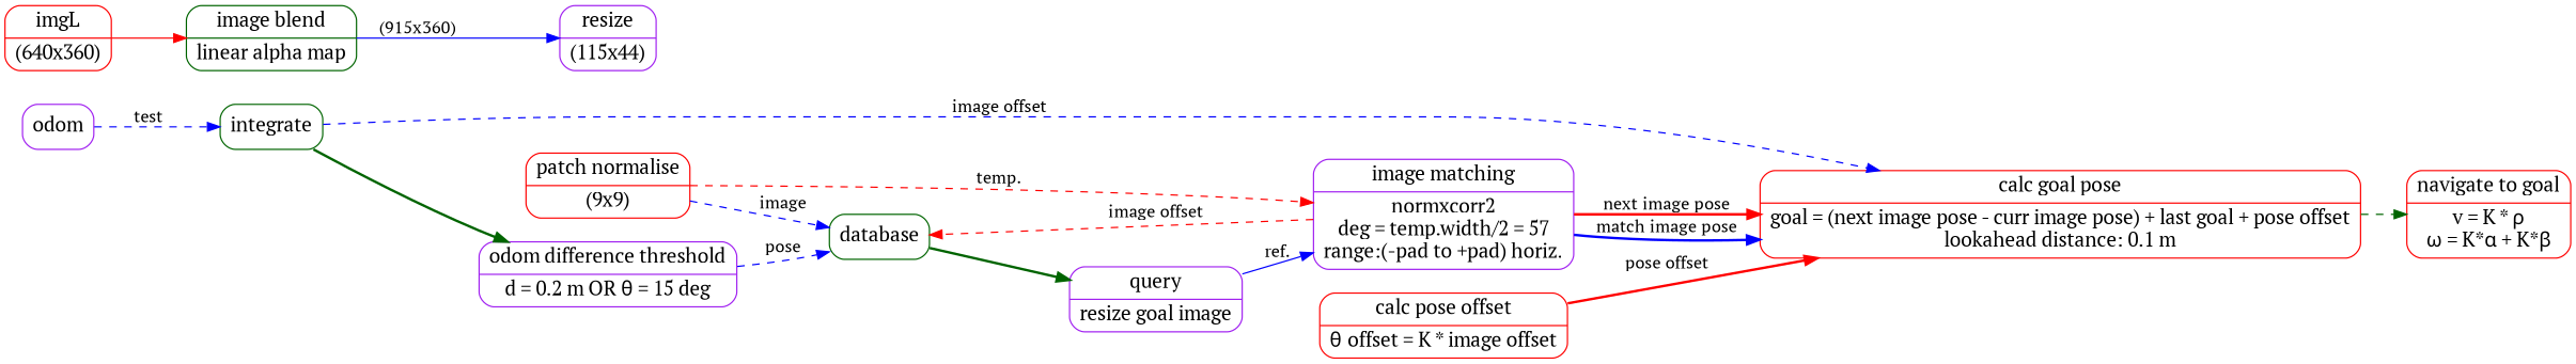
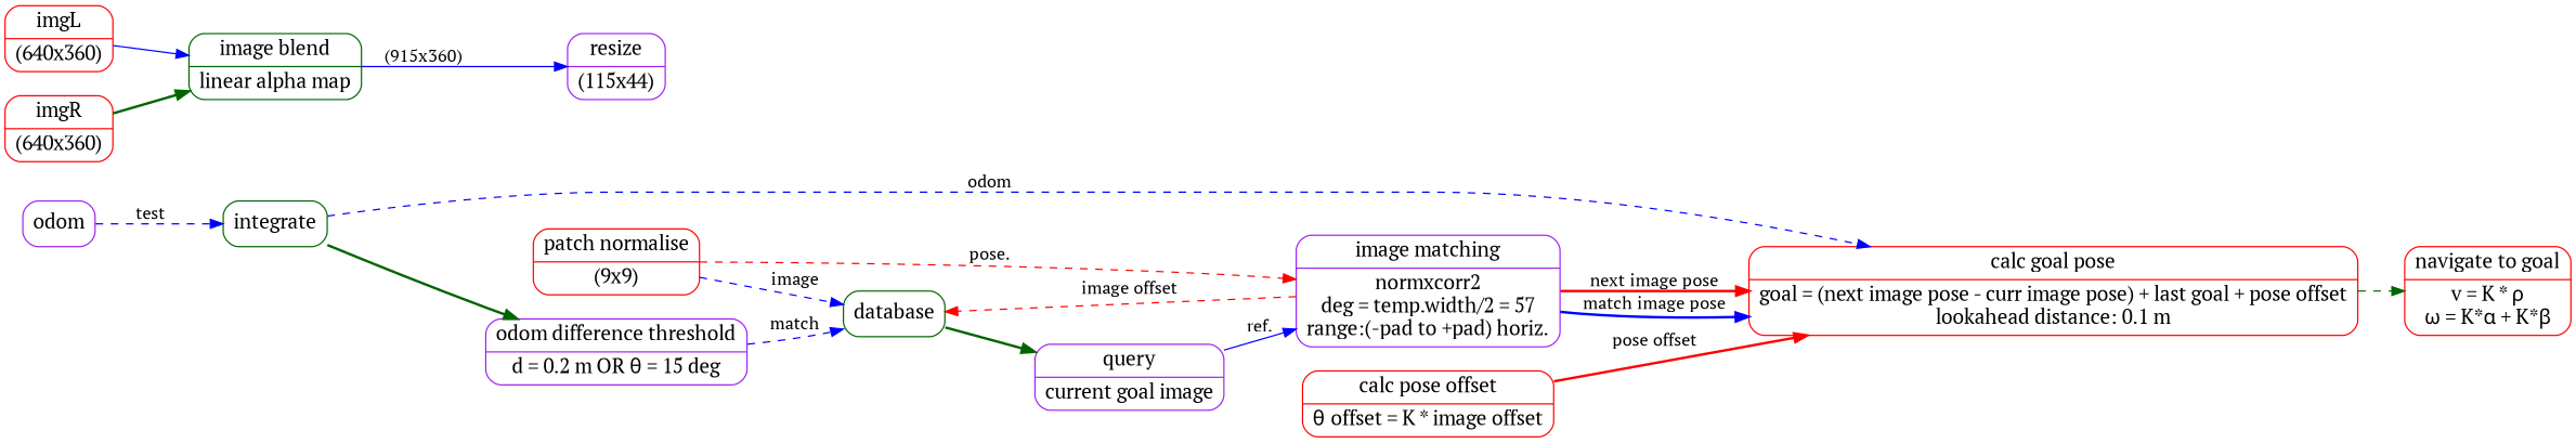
  digraph {
    fontname="PT Serif"
    rankdir=LR
    node [color=red fontname="PT Serif" fontsize=16 shape=Mrecord]
    edge [color=blue fontname="PT Serif" style=dashed]
    odom [color=purple]
    integrate [color=darkgreen]
    n3 [color=purple label="odom difference threshold | d = 0.2 m OR &theta; = 15 deg"]
    n4 [label="calc goal pose | goal = (next image pose - curr image pose) + last goal + pose offset\nlookahead distance: 0.1 m"]
    database [color=darkgreen]
    n6 [label="navigate to goal | v = K * &rho;\n&omega; = K*&alpha; + K*&beta;"]
-   n7 [color=purple label="query | resize goal image"]
+   n7 [color=purple label="query | current goal image"]
    n8 [color=purple label="image matching | normxcorr2\ndeg = temp.width/2 = 57\nrange:(-pad to +pad) horiz."]
    n9 [label="imgL | (640x360)"]
    n10 [color=darkgreen label="image blend | linear alpha map"]
    n11 [color=purple label="resize | (115x44)"]
+   n12 [label="imgR | (640x360)"]
    n13 [label="patch normalise | (9x9)"]
    n14 [label="calc pose offset | &theta; offset = K * image offset"]
    odom -> integrate [label=test]
    integrate -> n3 [color=darkgreen style=bold]
-   integrate -> n4 [label="image offset"]
-   n3 -> database [label=pose]
+   integrate -> n4 [label=odom]
+   n3 -> database [label=match]
    n4 -> n6 [color=darkgreen]
    database -> n7 [color=darkgreen style=bold]
    n7 -> n8 [label="ref." style=solid]
    n8 -> n4 [label="match image pose" style=bold]
    n8 -> n4 [color=red label="next image pose" style=bold]
    n8 -> database [color=red label="image offset"]
-   n9 -> n10 [color=red style=solid]
+   n9 -> n10 [style=solid]
    n10 -> n11 [label="(915x360)" style=solid]
+   n12 -> n10 [color=darkgreen style=bold]
    n13 -> database [label=image]
-   n13 -> n8 [color=red label="temp."]
+   n13 -> n8 [color=red label="pose."]
    n14 -> n4 [color=red label="pose offset" style=bold]
  }
